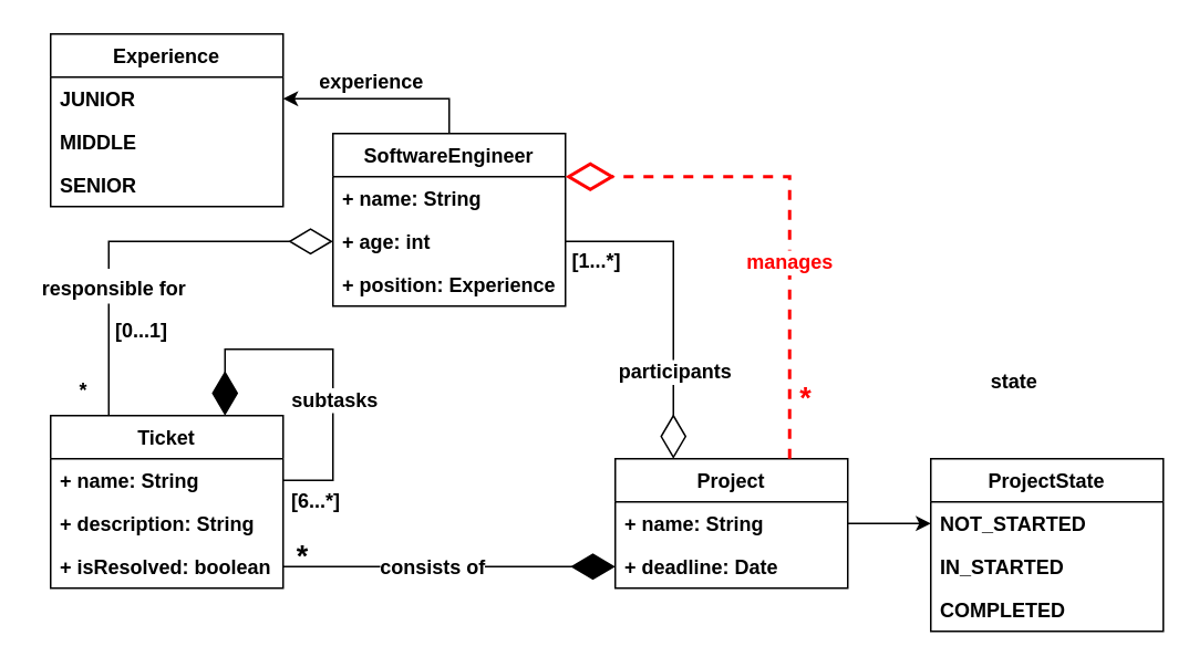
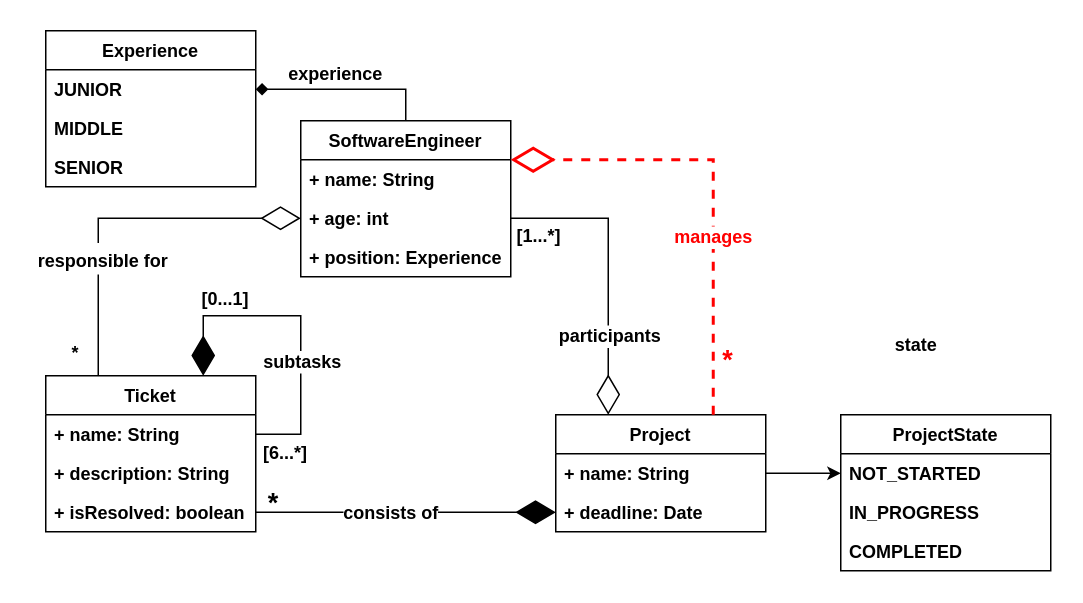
  <mxCell id="0" />
  <mxCell id="1" parent="0" />
- <mxCell id="2" style="edgeStyle=orthogonalEdgeStyle;rounded=0;orthogonalLoop=1;jettySize=auto;html=1;exitX=0.5;exitY=0;exitDx=0;exitDy=0;entryX=1;entryY=0.5;entryDx=0;entryDy=0;strokeColor=#000000;strokeWidth=1;fontColor=#FF0000;" edge="1" parent="1" source="3" target="37"><mxGeometry relative="1" as="geometry" /></mxCell>
+ <mxCell id="2" style="edgeStyle=orthogonalEdgeStyle;rounded=0;orthogonalLoop=1;jettySize=auto;html=1;exitX=0.5;exitY=0;exitDx=0;exitDy=0;entryX=1;entryY=0.5;entryDx=0;entryDy=0;strokeColor=#000000;strokeWidth=1;fontColor=#FF0000;endArrow=diamond;" edge="1" parent="1" source="3" target="37"><mxGeometry relative="1" as="geometry" /></mxCell>
  <mxCell id="3" value="SoftwareEngineer" style="swimlane;fontStyle=1;childLayout=stackLayout;horizontal=1;startSize=26;fillColor=none;horizontalStack=0;resizeParent=1;resizeParentMax=0;resizeLast=0;collapsible=1;marginBottom=0;" parent="1" vertex="1"><mxGeometry x="200" y="80" width="140" height="104" as="geometry" /></mxCell>
  <mxCell id="4" value="+ name: String" style="text;strokeColor=none;fillColor=none;align=left;verticalAlign=top;spacingLeft=4;spacingRight=4;overflow=hidden;rotatable=0;points=[[0,0.5],[1,0.5]];portConstraint=eastwest;fontStyle=1" parent="3" vertex="1"><mxGeometry y="26" width="140" height="26" as="geometry" /></mxCell>
  <mxCell id="5" value="+ age: int" style="text;strokeColor=none;fillColor=none;align=left;verticalAlign=top;spacingLeft=4;spacingRight=4;overflow=hidden;rotatable=0;points=[[0,0.5],[1,0.5]];portConstraint=eastwest;fontStyle=1" parent="3" vertex="1"><mxGeometry y="52" width="140" height="26" as="geometry" /></mxCell>
  <mxCell id="6" value="+ position: Experience" style="text;strokeColor=none;fillColor=none;align=left;verticalAlign=top;spacingLeft=4;spacingRight=4;overflow=hidden;rotatable=0;points=[[0,0.5],[1,0.5]];portConstraint=eastwest;fontStyle=1" parent="3" vertex="1"><mxGeometry y="78" width="140" height="26" as="geometry" /></mxCell>
  <mxCell id="7" value="Ticket" style="swimlane;fontStyle=1;childLayout=stackLayout;horizontal=1;startSize=26;fillColor=none;horizontalStack=0;resizeParent=1;resizeParentMax=0;resizeLast=0;collapsible=1;marginBottom=0;" parent="1" vertex="1"><mxGeometry x="30" y="250" width="140" height="104" as="geometry" /></mxCell>
  <mxCell id="8" value="+ name: String" style="text;strokeColor=none;fillColor=none;align=left;verticalAlign=top;spacingLeft=4;spacingRight=4;overflow=hidden;rotatable=0;points=[[0,0.5],[1,0.5]];portConstraint=eastwest;fontStyle=1" parent="7" vertex="1"><mxGeometry y="26" width="140" height="26" as="geometry" /></mxCell>
  <mxCell id="9" value="+ description: String" style="text;strokeColor=none;fillColor=none;align=left;verticalAlign=top;spacingLeft=4;spacingRight=4;overflow=hidden;rotatable=0;points=[[0,0.5],[1,0.5]];portConstraint=eastwest;fontStyle=1" parent="7" vertex="1"><mxGeometry y="52" width="140" height="26" as="geometry" /></mxCell>
  <mxCell id="10" value="+ isResolved: boolean" style="text;strokeColor=none;fillColor=none;align=left;verticalAlign=top;spacingLeft=4;spacingRight=4;overflow=hidden;rotatable=0;points=[[0,0.5],[1,0.5]];portConstraint=eastwest;fontStyle=1" parent="7" vertex="1"><mxGeometry y="78" width="140" height="26" as="geometry" /></mxCell>
  <mxCell id="11" value="" style="endArrow=diamondThin;endFill=1;endSize=24;html=1;rounded=0;entryX=0.75;entryY=0;entryDx=0;entryDy=0;exitX=1;exitY=0.5;exitDx=0;exitDy=0;edgeStyle=orthogonalEdgeStyle;" parent="7" source="8" target="7" edge="1"><mxGeometry width="160" relative="1" as="geometry"><mxPoint x="-70" y="-30" as="sourcePoint" /><mxPoint x="90" y="-30" as="targetPoint" /><Array as="points"><mxPoint x="170" y="39" /><mxPoint x="170" y="-40" /><mxPoint x="105" y="-40" /></Array></mxGeometry></mxCell>
  <mxCell id="12" value="&lt;font style=&quot;font-size: 12px;&quot;&gt;subtasks&lt;/font&gt;" style="edgeLabel;html=1;align=center;verticalAlign=middle;resizable=0;points=[];fontStyle=1" parent="11" vertex="1" connectable="0"><mxGeometry x="0.159" y="-2" relative="1" as="geometry"><mxPoint x="15" y="32" as="offset" /></mxGeometry></mxCell>
  <mxCell id="13" value="Project" style="swimlane;fontStyle=1;childLayout=stackLayout;horizontal=1;startSize=26;fillColor=none;horizontalStack=0;resizeParent=1;resizeParentMax=0;resizeLast=0;collapsible=1;marginBottom=0;" parent="1" vertex="1"><mxGeometry x="370" y="276" width="140" height="78" as="geometry" /></mxCell>
  <mxCell id="14" value="+ name: String" style="text;strokeColor=none;fillColor=none;align=left;verticalAlign=top;spacingLeft=4;spacingRight=4;overflow=hidden;rotatable=0;points=[[0,0.5],[1,0.5]];portConstraint=eastwest;fontStyle=1" parent="13" vertex="1"><mxGeometry y="26" width="140" height="26" as="geometry" /></mxCell>
  <mxCell id="15" value="+ deadline: Date" style="text;strokeColor=none;fillColor=none;align=left;verticalAlign=top;spacingLeft=4;spacingRight=4;overflow=hidden;rotatable=0;points=[[0,0.5],[1,0.5]];portConstraint=eastwest;fontStyle=1" parent="13" vertex="1"><mxGeometry y="52" width="140" height="26" as="geometry" /></mxCell>
  <mxCell id="16" value="" style="endArrow=diamondThin;endFill=1;endSize=24;html=1;rounded=0;entryX=0;entryY=0.5;entryDx=0;entryDy=0;exitX=1;exitY=0.5;exitDx=0;exitDy=0;fontStyle=1" parent="1" source="10" target="15" edge="1"><mxGeometry width="160" relative="1" as="geometry"><mxPoint x="180" y="360" as="sourcePoint" /><mxPoint x="340" y="360" as="targetPoint" /></mxGeometry></mxCell>
  <mxCell id="17" value="&lt;b&gt;consists of&lt;/b&gt;" style="edgeLabel;html=1;align=center;verticalAlign=middle;resizable=0;points=[];fontSize=12;" parent="16" vertex="1" connectable="0"><mxGeometry x="-0.11" relative="1" as="geometry"><mxPoint as="offset" /></mxGeometry></mxCell>
  <mxCell id="18" value="" style="endArrow=diamondThin;endFill=0;endSize=24;html=1;rounded=0;entryX=0;entryY=0.5;entryDx=0;entryDy=0;exitX=0.25;exitY=0;exitDx=0;exitDy=0;" parent="1" source="7" target="5" edge="1"><mxGeometry width="160" relative="1" as="geometry"><mxPoint x="230" y="400" as="sourcePoint" /><mxPoint x="390" y="400" as="targetPoint" /><Array as="points"><mxPoint x="65" y="145" /></Array></mxGeometry></mxCell>
  <mxCell id="19" value="&lt;font style=&quot;font-size: 12px;&quot;&gt;&lt;b&gt;responsible for&lt;/b&gt;&lt;/font&gt;" style="edgeLabel;html=1;align=center;verticalAlign=middle;resizable=0;points=[];fontSize=18;" parent="18" vertex="1" connectable="0"><mxGeometry x="-0.342" y="-2" relative="1" as="geometry"><mxPoint as="offset" /></mxGeometry></mxCell>
- <mxCell id="20" value="[0...1]" style="text;html=1;strokeColor=none;fillColor=none;align=center;verticalAlign=middle;whiteSpace=wrap;rounded=0;fontSize=12;fontStyle=1" parent="1" vertex="1"><mxGeometry x="55" y="184" width="60" height="30" as="geometry" /></mxCell>
+ <mxCell id="20" value="[0...1]" style="text;html=1;strokeColor=none;fillColor=none;align=center;verticalAlign=middle;whiteSpace=wrap;rounded=0;fontSize=12;fontStyle=1" parent="1" vertex="1"><mxGeometry x="120" y="184" width="60" height="30" as="geometry" /></mxCell>
  <mxCell id="21" value="&lt;b&gt;[6...*]&lt;/b&gt;" style="text;html=1;strokeColor=none;fillColor=none;align=center;verticalAlign=middle;whiteSpace=wrap;rounded=0;fontSize=12;" parent="1" vertex="1"><mxGeometry x="160" y="287" width="60" height="30" as="geometry" /></mxCell>
  <mxCell id="22" value="&lt;b&gt;*&lt;/b&gt;" style="text;html=1;strokeColor=none;fillColor=none;align=center;verticalAlign=middle;whiteSpace=wrap;rounded=0;fontSize=12;" parent="1" vertex="1"><mxGeometry x="20" y="220" width="60" height="30" as="geometry" /></mxCell>
  <mxCell id="23" value="" style="endArrow=diamondThin;endFill=0;endSize=24;html=1;rounded=0;fontSize=12;entryX=1;entryY=0.25;entryDx=0;entryDy=0;exitX=0.75;exitY=0;exitDx=0;exitDy=0;strokeColor=#FF0000;strokeWidth=2;dashed=1;" parent="1" source="13" target="3" edge="1"><mxGeometry width="160" relative="1" as="geometry"><mxPoint x="230" y="400" as="sourcePoint" /><mxPoint x="390" y="400" as="targetPoint" /><Array as="points"><mxPoint x="475" y="106" /></Array></mxGeometry></mxCell>
  <mxCell id="24" value="&lt;b&gt;&lt;font color=&quot;#ff0000&quot;&gt;manages&lt;/font&gt;&lt;/b&gt;" style="edgeLabel;html=1;align=center;verticalAlign=middle;resizable=0;points=[];fontSize=12;" parent="23" vertex="1" connectable="0"><mxGeometry x="-0.556" y="3" relative="1" as="geometry"><mxPoint x="2" y="-51" as="offset" /></mxGeometry></mxCell>
  <mxCell id="25" value="&lt;font color=&quot;#ff0000&quot;&gt;*&lt;/font&gt;" style="text;html=1;strokeColor=none;fillColor=none;align=center;verticalAlign=middle;whiteSpace=wrap;rounded=0;fontSize=18;fontStyle=1" parent="1" vertex="1"><mxGeometry x="455" y="225" width="60" height="30" as="geometry" /></mxCell>
  <mxCell id="26" value="" style="endArrow=diamondThin;endFill=0;endSize=24;html=1;rounded=0;fontSize=12;entryX=0.25;entryY=0;entryDx=0;entryDy=0;exitX=1;exitY=0.5;exitDx=0;exitDy=0;" parent="1" source="5" target="13" edge="1"><mxGeometry width="160" relative="1" as="geometry"><mxPoint x="230" y="400" as="sourcePoint" /><mxPoint x="390" y="400" as="targetPoint" /><Array as="points"><mxPoint x="405" y="145" /></Array></mxGeometry></mxCell>
  <mxCell id="27" value="&lt;b&gt;participants&lt;/b&gt;" style="edgeLabel;html=1;align=center;verticalAlign=middle;resizable=0;points=[];fontSize=12;" parent="26" vertex="1" connectable="0"><mxGeometry x="0.224" relative="1" as="geometry"><mxPoint y="23" as="offset" /></mxGeometry></mxCell>
  <mxCell id="28" value="&lt;b&gt;[1...*]&lt;/b&gt;" style="text;html=1;strokeColor=none;fillColor=none;align=center;verticalAlign=middle;whiteSpace=wrap;rounded=0;fontSize=12;" parent="1" vertex="1"><mxGeometry x="329" y="142" width="60" height="30" as="geometry" /></mxCell>
  <mxCell id="29" value="*" style="text;html=1;strokeColor=none;fillColor=none;align=center;verticalAlign=middle;whiteSpace=wrap;rounded=0;fontSize=18;fontStyle=1" parent="1" vertex="1"><mxGeometry x="152" y="320" width="60" height="30" as="geometry" /></mxCell>
  <mxCell id="30" value="ProjectState" style="swimlane;fontStyle=1;childLayout=stackLayout;horizontal=1;startSize=26;fillColor=none;horizontalStack=0;resizeParent=1;resizeParentMax=0;resizeLast=0;collapsible=1;marginBottom=0;" parent="1" vertex="1"><mxGeometry x="560" y="276" width="140" height="104" as="geometry" /></mxCell>
  <mxCell id="31" value="NOT_STARTED" style="text;strokeColor=none;fillColor=none;align=left;verticalAlign=top;spacingLeft=4;spacingRight=4;overflow=hidden;rotatable=0;points=[[0,0.5],[1,0.5]];portConstraint=eastwest;fontStyle=1" parent="30" vertex="1"><mxGeometry y="26" width="140" height="26" as="geometry" /></mxCell>
- <mxCell id="32" value="IN_STARTED" style="text;strokeColor=none;fillColor=none;align=left;verticalAlign=top;spacingLeft=4;spacingRight=4;overflow=hidden;rotatable=0;points=[[0,0.5],[1,0.5]];portConstraint=eastwest;fontStyle=1" parent="30" vertex="1"><mxGeometry y="52" width="140" height="26" as="geometry" /></mxCell>
+ <mxCell id="32" value="IN_PROGRESS" style="text;strokeColor=none;fillColor=none;align=left;verticalAlign=top;spacingLeft=4;spacingRight=4;overflow=hidden;rotatable=0;points=[[0,0.5],[1,0.5]];portConstraint=eastwest;fontStyle=1" parent="30" vertex="1"><mxGeometry y="52" width="140" height="26" as="geometry" /></mxCell>
  <mxCell id="33" value="COMPLETED" style="text;strokeColor=none;fillColor=none;align=left;verticalAlign=top;spacingLeft=4;spacingRight=4;overflow=hidden;rotatable=0;points=[[0,0.5],[1,0.5]];portConstraint=eastwest;fontStyle=1" parent="30" vertex="1"><mxGeometry y="78" width="140" height="26" as="geometry" /></mxCell>
  <mxCell id="34" style="edgeStyle=orthogonalEdgeStyle;rounded=0;orthogonalLoop=1;jettySize=auto;html=1;exitX=1;exitY=0.5;exitDx=0;exitDy=0;fontSize=14;fontColor=#FF0000;" parent="1" source="14" target="31" edge="1"><mxGeometry relative="1" as="geometry" /></mxCell>
  <mxCell id="35" value="&lt;font color=&quot;#000000&quot; style=&quot;font-size: 12px;&quot;&gt;&lt;b&gt;state&lt;/b&gt;&lt;/font&gt;" style="text;html=1;align=center;verticalAlign=middle;resizable=0;points=[];autosize=1;strokeColor=none;fillColor=none;fontSize=12;fontColor=#FF0000;" parent="1" vertex="1"><mxGeometry x="585" y="215" width="50" height="30" as="geometry" /></mxCell>
  <mxCell id="36" value="Experience" style="swimlane;fontStyle=1;childLayout=stackLayout;horizontal=1;startSize=26;fillColor=none;horizontalStack=0;resizeParent=1;resizeParentMax=0;resizeLast=0;collapsible=1;marginBottom=0;" vertex="1" parent="1"><mxGeometry x="30" y="20" width="140" height="104" as="geometry" /></mxCell>
  <mxCell id="37" value="JUNIOR" style="text;strokeColor=none;fillColor=none;align=left;verticalAlign=top;spacingLeft=4;spacingRight=4;overflow=hidden;rotatable=0;points=[[0,0.5],[1,0.5]];portConstraint=eastwest;fontStyle=1" vertex="1" parent="36"><mxGeometry y="26" width="140" height="26" as="geometry" /></mxCell>
  <mxCell id="38" value="MIDDLE" style="text;strokeColor=none;fillColor=none;align=left;verticalAlign=top;spacingLeft=4;spacingRight=4;overflow=hidden;rotatable=0;points=[[0,0.5],[1,0.5]];portConstraint=eastwest;fontStyle=1" vertex="1" parent="36"><mxGeometry y="52" width="140" height="26" as="geometry" /></mxCell>
  <mxCell id="39" value="SENIOR" style="text;strokeColor=none;fillColor=none;align=left;verticalAlign=top;spacingLeft=4;spacingRight=4;overflow=hidden;rotatable=0;points=[[0,0.5],[1,0.5]];portConstraint=eastwest;fontStyle=1" vertex="1" parent="36"><mxGeometry y="78" width="140" height="26" as="geometry" /></mxCell>
  <mxCell id="40" value="&lt;font color=&quot;#000000&quot;&gt;&lt;b&gt;experience&lt;/b&gt;&lt;/font&gt;" style="text;html=1;align=center;verticalAlign=middle;resizable=0;points=[];autosize=1;strokeColor=none;fillColor=none;fontSize=12;fontColor=#FF0000;" vertex="1" parent="1"><mxGeometry x="178" y="34" width="90" height="30" as="geometry" /></mxCell>
